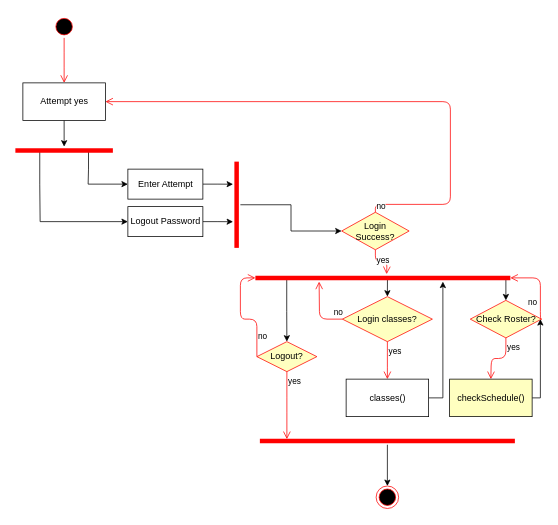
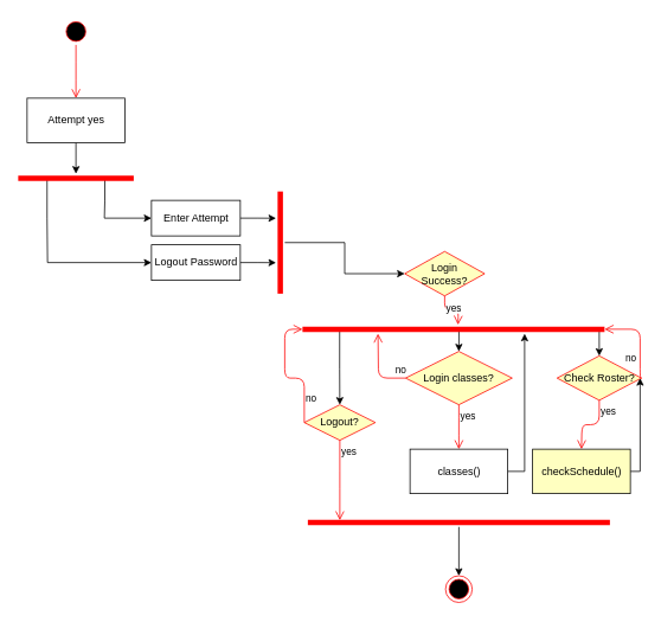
  <mxCell id="0" />
  <mxCell id="1" parent="0" />
  <mxCell id="2" value="" style="ellipse;html=1;shape=startState;fillColor=#000000;strokeColor=#ff0000;" parent="1" vertex="1"><mxGeometry x="70" y="20" width="30" height="30" as="geometry" /></mxCell>
  <mxCell id="3" value="" style="edgeStyle=orthogonalEdgeStyle;html=1;verticalAlign=bottom;endArrow=open;endSize=8;strokeColor=#ff0000;" parent="1" source="2" edge="1"><mxGeometry relative="1" as="geometry"><mxPoint x="85" y="110" as="targetPoint" /></mxGeometry></mxCell>
  <mxCell id="4" style="edgeStyle=orthogonalEdgeStyle;rounded=0;orthogonalLoop=1;jettySize=auto;html=1;exitX=0.5;exitY=1;exitDx=0;exitDy=0;" parent="1" source="5" edge="1"><mxGeometry relative="1" as="geometry"><mxPoint x="85" y="195" as="targetPoint" /></mxGeometry></mxCell>
  <mxCell id="5" value="Attempt yes" style="html=1;" parent="1" vertex="1"><mxGeometry x="30" y="110" width="110" height="50" as="geometry" /></mxCell>
  <mxCell id="6" value="Login classes?" style="rhombus;whiteSpace=wrap;html=1;fillColor=#ffffc0;strokeColor=#ff0000;" parent="1" vertex="1"><mxGeometry x="456" y="395" width="120" height="60" as="geometry" /></mxCell>
  <mxCell id="7" value="no" style="edgeStyle=orthogonalEdgeStyle;html=1;align=left;verticalAlign=bottom;endArrow=open;endSize=8;strokeColor=#ff0000;exitX=0;exitY=0.5;exitDx=0;exitDy=0;" parent="1" source="6" edge="1"><mxGeometry x="-0.666" relative="1" as="geometry"><mxPoint x="425" y="375" as="targetPoint" /><mxPoint as="offset" /></mxGeometry></mxCell>
  <mxCell id="8" value="yes" style="edgeStyle=orthogonalEdgeStyle;html=1;align=left;verticalAlign=top;endArrow=open;endSize=8;strokeColor=#ff0000;" parent="1" source="6" edge="1"><mxGeometry x="-1" relative="1" as="geometry"><mxPoint x="516" y="505" as="targetPoint" /></mxGeometry></mxCell>
  <mxCell id="9" value="Check Roster?" style="rhombus;whiteSpace=wrap;html=1;fillColor=#ffffc0;strokeColor=#ff0000;flipV=0;flipH=1;direction=east;" parent="1" vertex="1"><mxGeometry x="626.5" y="400" width="95" height="50" as="geometry" /></mxCell>
  <mxCell id="10" value="no" style="edgeStyle=orthogonalEdgeStyle;html=1;align=left;verticalAlign=bottom;endArrow=open;endSize=8;strokeColor=#ff0000;exitX=1;exitY=0.5;exitDx=0;exitDy=0;entryX=1;entryY=0.5;entryDx=0;entryDy=0;entryPerimeter=0;" parent="1" source="9" target="31" edge="1"><mxGeometry x="-0.676" y="18" relative="1" as="geometry"><mxPoint x="729" y="440" as="targetPoint" /><mxPoint x="654" y="410" as="sourcePoint" /><Array as="points"><mxPoint x="720" y="425" /><mxPoint x="720" y="370" /></Array><mxPoint as="offset" /></mxGeometry></mxCell>
  <mxCell id="11" value="yes" style="edgeStyle=orthogonalEdgeStyle;html=1;align=left;verticalAlign=top;endArrow=open;endSize=8;strokeColor=#ff0000;exitX=0.5;exitY=1;exitDx=0;exitDy=0;" parent="1" source="9" edge="1"><mxGeometry x="-1" relative="1" as="geometry"><mxPoint x="654" y="505" as="targetPoint" /></mxGeometry></mxCell>
  <mxCell id="12" style="edgeStyle=orthogonalEdgeStyle;rounded=0;orthogonalLoop=1;jettySize=auto;html=1;exitX=0.25;exitY=0.5;exitDx=0;exitDy=0;exitPerimeter=0;" parent="1" source="14" edge="1"><mxGeometry relative="1" as="geometry"><mxPoint x="170" y="295" as="targetPoint" /><Array as="points"><mxPoint x="53" y="245" /><mxPoint x="53" y="285" /></Array></mxGeometry></mxCell>
  <mxCell id="13" style="edgeStyle=orthogonalEdgeStyle;rounded=0;orthogonalLoop=1;jettySize=auto;html=1;exitX=0.75;exitY=0.5;exitDx=0;exitDy=0;exitPerimeter=0;" parent="1" source="14" edge="1"><mxGeometry relative="1" as="geometry"><mxPoint x="170" y="245" as="targetPoint" /><Array as="points"><mxPoint x="117" y="225" /><mxPoint x="117" y="245" /></Array></mxGeometry></mxCell>
  <mxCell id="14" value="" style="shape=line;html=1;strokeWidth=6;strokeColor=#ff0000;" parent="1" vertex="1"><mxGeometry x="20" y="195" width="130" height="10" as="geometry" /></mxCell>
  <mxCell id="15" style="edgeStyle=orthogonalEdgeStyle;rounded=0;orthogonalLoop=1;jettySize=auto;html=1;exitX=1;exitY=0.5;exitDx=0;exitDy=0;" parent="1" source="16" edge="1"><mxGeometry relative="1" as="geometry"><mxPoint x="310.238" y="245.143" as="targetPoint" /></mxGeometry></mxCell>
  <mxCell id="16" value="Enter Attempt" style="html=1;" parent="1" vertex="1"><mxGeometry x="170" y="225" width="100" height="40" as="geometry" /></mxCell>
  <mxCell id="17" style="edgeStyle=orthogonalEdgeStyle;rounded=0;orthogonalLoop=1;jettySize=auto;html=1;exitX=1;exitY=0.5;exitDx=0;exitDy=0;" parent="1" source="18" edge="1"><mxGeometry relative="1" as="geometry"><mxPoint x="310.238" y="295.143" as="targetPoint" /></mxGeometry></mxCell>
  <mxCell id="18" value="Logout Password" style="html=1;" parent="1" vertex="1"><mxGeometry x="170" y="275" width="100" height="40" as="geometry" /></mxCell>
  <mxCell id="19" style="edgeStyle=orthogonalEdgeStyle;rounded=0;orthogonalLoop=1;jettySize=auto;html=1;entryX=0;entryY=0.5;entryDx=0;entryDy=0;" parent="1" source="20" target="21" edge="1"><mxGeometry relative="1" as="geometry" /></mxCell>
  <mxCell id="20" value="" style="shape=line;html=1;strokeWidth=6;strokeColor=#ff0000;direction=south;" parent="1" vertex="1"><mxGeometry x="310" y="215" width="10" height="115" as="geometry" /></mxCell>
  <mxCell id="21" value="Login&lt;br&gt;Success?&lt;br&gt;" style="rhombus;whiteSpace=wrap;html=1;fillColor=#ffffc0;strokeColor=#ff0000;" parent="1" vertex="1"><mxGeometry x="455" y="282.5" width="90" height="50" as="geometry" /></mxCell>
- <mxCell id="22" value="no" style="edgeStyle=orthogonalEdgeStyle;html=1;align=left;verticalAlign=bottom;endArrow=open;endSize=8;strokeColor=#ff0000;entryX=1;entryY=0.5;entryDx=0;entryDy=0;" parent="1" source="21" target="5" edge="1"><mxGeometry x="-1" relative="1" as="geometry"><mxPoint x="500" y="145" as="targetPoint" /><Array as="points"><mxPoint x="600" y="272" /><mxPoint x="600" y="135" /></Array></mxGeometry></mxCell>
  <mxCell id="23" value="yes" style="edgeStyle=orthogonalEdgeStyle;html=1;align=left;verticalAlign=top;endArrow=open;endSize=8;strokeColor=#ff0000;exitX=0.5;exitY=1;exitDx=0;exitDy=0;" parent="1" source="21" edge="1"><mxGeometry x="-1" relative="1" as="geometry"><mxPoint x="515" y="365" as="targetPoint" /></mxGeometry></mxCell>
  <mxCell id="24" value="Logout?" style="rhombus;whiteSpace=wrap;html=1;fillColor=#ffffc0;strokeColor=#ff0000;" parent="1" vertex="1"><mxGeometry x="342" y="455" width="80" height="40" as="geometry" /></mxCell>
  <mxCell id="25" value="no" style="edgeStyle=orthogonalEdgeStyle;html=1;align=left;verticalAlign=bottom;endArrow=open;endSize=8;strokeColor=#ff0000;exitX=0;exitY=0.5;exitDx=0;exitDy=0;entryX=0;entryY=0.5;entryDx=0;entryDy=0;entryPerimeter=0;" parent="1" source="24" target="31" edge="1"><mxGeometry x="-0.753" relative="1" as="geometry"><mxPoint x="312" y="440" as="targetPoint" /><Array as="points"><mxPoint x="320" y="425" /><mxPoint x="320" y="370" /></Array><mxPoint as="offset" /></mxGeometry></mxCell>
  <mxCell id="26" value="yes" style="edgeStyle=orthogonalEdgeStyle;html=1;align=left;verticalAlign=top;endArrow=open;endSize=8;strokeColor=#ff0000;exitX=0.5;exitY=1;exitDx=0;exitDy=0;" parent="1" source="24" edge="1"><mxGeometry x="-1" relative="1" as="geometry"><mxPoint x="382" y="585" as="targetPoint" /></mxGeometry></mxCell>
  <mxCell id="27" value="" style="ellipse;html=1;shape=endState;fillColor=#000000;strokeColor=#ff0000;" parent="1" vertex="1"><mxGeometry x="501" y="647.5" width="30" height="30" as="geometry" /></mxCell>
  <mxCell id="28" style="edgeStyle=orthogonalEdgeStyle;rounded=0;orthogonalLoop=1;jettySize=auto;html=1;entryX=0.5;entryY=0;entryDx=0;entryDy=0;" parent="1" target="9" edge="1"><mxGeometry relative="1" as="geometry"><mxPoint x="605" y="395.2" as="targetPoint" /><mxPoint x="654" y="371" as="sourcePoint" /></mxGeometry></mxCell>
  <mxCell id="29" style="edgeStyle=orthogonalEdgeStyle;rounded=0;orthogonalLoop=1;jettySize=auto;html=1;entryX=0.5;entryY=0;entryDx=0;entryDy=0;exitX=0.518;exitY=0.5;exitDx=0;exitDy=0;exitPerimeter=0;" parent="1" source="31" target="6" edge="1"><mxGeometry relative="1" as="geometry"><Array as="points" /></mxGeometry></mxCell>
  <mxCell id="30" style="edgeStyle=orthogonalEdgeStyle;rounded=0;orthogonalLoop=1;jettySize=auto;html=1;exitX=0.123;exitY=0.621;exitDx=0;exitDy=0;exitPerimeter=0;entryX=0.5;entryY=0;entryDx=0;entryDy=0;" parent="1" source="31" target="24" edge="1"><mxGeometry relative="1" as="geometry" /></mxCell>
  <mxCell id="31" value="" style="shape=line;html=1;strokeWidth=6;strokeColor=#ff0000;" parent="1" vertex="1"><mxGeometry x="340" y="365" width="340" height="10" as="geometry" /></mxCell>
  <mxCell id="32" style="edgeStyle=orthogonalEdgeStyle;rounded=0;orthogonalLoop=1;jettySize=auto;html=1;entryX=0.5;entryY=0;entryDx=0;entryDy=0;" parent="1" source="33" target="27" edge="1"><mxGeometry relative="1" as="geometry" /></mxCell>
  <mxCell id="33" value="" style="shape=line;html=1;strokeWidth=6;strokeColor=#ff0000;" parent="1" vertex="1"><mxGeometry x="346" y="582.5" width="340" height="10" as="geometry" /></mxCell>
  <mxCell id="34" style="edgeStyle=orthogonalEdgeStyle;rounded=0;orthogonalLoop=1;jettySize=auto;html=1;exitX=1;exitY=0.5;exitDx=0;exitDy=0;" parent="1" source="35" edge="1"><mxGeometry relative="1" as="geometry"><mxPoint x="590" y="375" as="targetPoint" /><Array as="points"><mxPoint x="590" y="530" /></Array></mxGeometry></mxCell>
  <mxCell id="35" value="classes()" style="html=1;" parent="1" vertex="1"><mxGeometry x="461" y="505" width="110" height="50" as="geometry" /></mxCell>
  <mxCell id="36" style="edgeStyle=orthogonalEdgeStyle;rounded=0;orthogonalLoop=1;jettySize=auto;html=1;" parent="1" source="37" edge="1"><mxGeometry relative="1" as="geometry"><mxPoint x="720" y="425" as="targetPoint" /><Array as="points"><mxPoint x="720" y="530" /></Array></mxGeometry></mxCell>
  <mxCell id="37" value="checkSchedule()" style="html=1;fillColor=#ffffc0;" parent="1" vertex="1"><mxGeometry x="599" y="505" width="110" height="50" as="geometry" /></mxCell>
